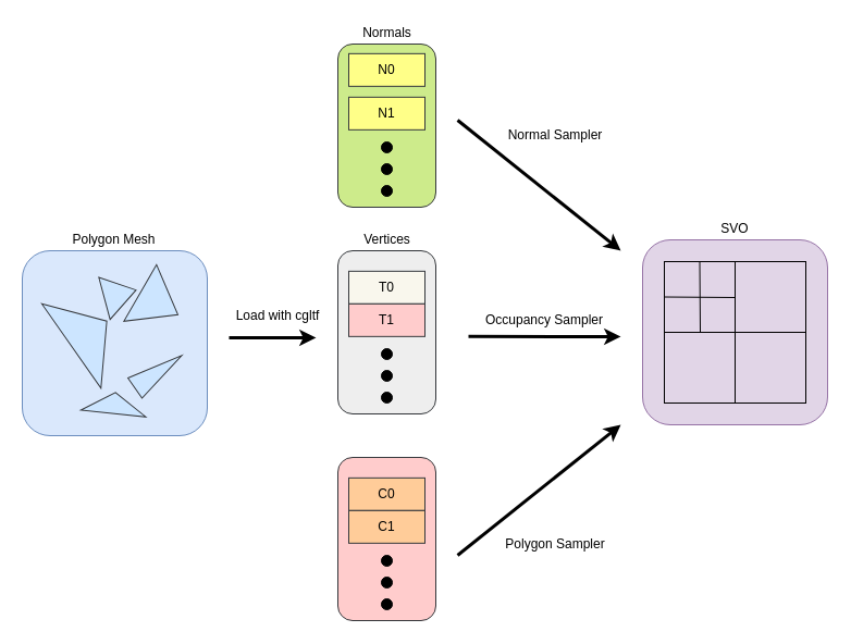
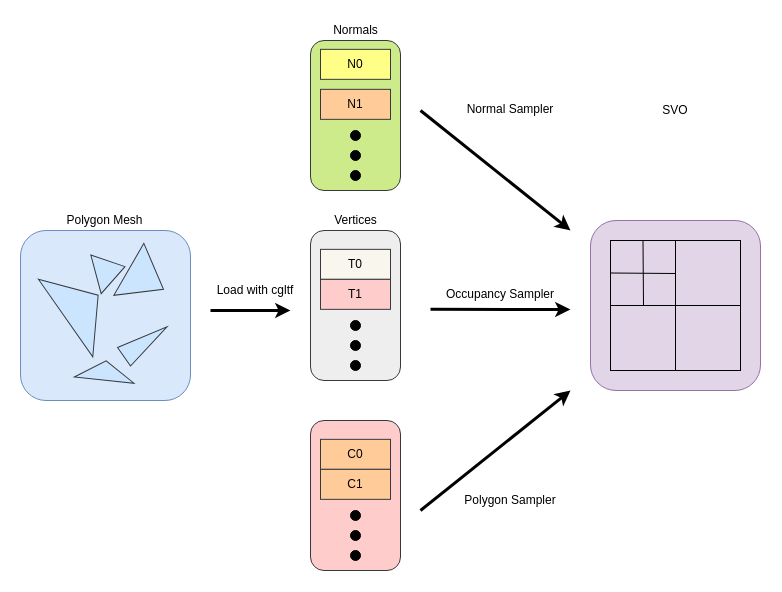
  <mxCell id="0" />
  <mxCell id="1" parent="0" />
  <mxCell id="2" value="" style="rounded=1;whiteSpace=wrap;html=1;fillColor=#dae8fc;strokeColor=#6c8ebf;" vertex="1" parent="1"><mxGeometry x="20" y="230" width="170" height="170" as="geometry" /></mxCell>
  <mxCell id="3" value="Polygon Mesh" style="text;html=1;strokeColor=none;fillColor=none;align=center;verticalAlign=middle;whiteSpace=wrap;rounded=0;" vertex="1" parent="1"><mxGeometry x="57.32" y="210" width="94.64" height="20" as="geometry" /></mxCell>
  <mxCell id="4" value="" style="triangle;whiteSpace=wrap;html=1;rotation=-15;fillColor=#cce5ff;strokeColor=#36393d;" vertex="1" parent="1"><mxGeometry x="95" y="250" width="30" height="40" as="geometry" /></mxCell>
  <mxCell id="5" value="" style="triangle;whiteSpace=wrap;html=1;rotation=30;fillColor=#cce5ff;strokeColor=#36393d;" vertex="1" parent="1"><mxGeometry x="125.67" y="248.84" width="40" height="60" as="geometry" /></mxCell>
  <mxCell id="6" value="" style="triangle;whiteSpace=wrap;html=1;rotation=-35;fillColor=#cce5ff;strokeColor=#36393d;" vertex="1" parent="1"><mxGeometry x="61.48" y="258.69" width="39.75" height="94.85" as="geometry" /></mxCell>
  <mxCell id="7" value="" style="triangle;whiteSpace=wrap;html=1;rotation=-35;fillColor=#cce5ff;strokeColor=#36393d;" vertex="1" parent="1"><mxGeometry x="118.79" y="330" width="52.42" height="22.58" as="geometry" /></mxCell>
  <mxCell id="8" value="" style="triangle;whiteSpace=wrap;html=1;rotation=-84;fillColor=#cce5ff;strokeColor=#36393d;" vertex="1" parent="1"><mxGeometry x="95" y="340" width="19.29" height="60" as="geometry" /></mxCell>
  <mxCell id="9" value="" style="endArrow=classic;html=1;strokeWidth=3;" edge="1" parent="1"><mxGeometry width="50" height="50" relative="1" as="geometry"><mxPoint x="210" y="310" as="sourcePoint" /><mxPoint x="290" y="310" as="targetPoint" /></mxGeometry></mxCell>
  <mxCell id="10" value="Load with cgltf" style="text;html=1;strokeColor=none;fillColor=none;align=center;verticalAlign=middle;whiteSpace=wrap;rounded=0;" vertex="1" parent="1"><mxGeometry x="200" y="280" width="110" height="20" as="geometry" /></mxCell>
  <mxCell id="11" value="" style="rounded=1;whiteSpace=wrap;html=1;fillColor=#eeeeee;strokeColor=#36393d;" vertex="1" parent="1"><mxGeometry x="310" y="230" width="90" height="150" as="geometry" /></mxCell>
  <mxCell id="12" value="T0" style="rounded=0;whiteSpace=wrap;html=1;fillColor=#f9f7ed;strokeColor=#36393d;" vertex="1" parent="1"><mxGeometry x="320" y="248.84" width="70" height="30" as="geometry" /></mxCell>
  <mxCell id="13" value="T1" style="rounded=0;whiteSpace=wrap;html=1;fillColor=#ffcccc;strokeColor=#36393d;" vertex="1" parent="1"><mxGeometry x="320" y="278.84" width="70" height="30" as="geometry" /></mxCell>
  <mxCell id="14" value="" style="ellipse;whiteSpace=wrap;html=1;aspect=fixed;fillColor=#000000;" vertex="1" parent="1"><mxGeometry x="350" y="320" width="10" height="10" as="geometry" /></mxCell>
  <mxCell id="15" value="" style="ellipse;whiteSpace=wrap;html=1;aspect=fixed;strokeColor=#000000;fillColor=#000000;" vertex="1" parent="1"><mxGeometry x="350" y="340" width="10" height="10" as="geometry" /></mxCell>
  <mxCell id="16" value="" style="ellipse;whiteSpace=wrap;html=1;aspect=fixed;fillColor=#000000;" vertex="1" parent="1"><mxGeometry x="350" y="360" width="10" height="10" as="geometry" /></mxCell>
  <mxCell id="17" value="Vertices" style="text;html=1;strokeColor=none;fillColor=none;align=center;verticalAlign=middle;whiteSpace=wrap;rounded=0;" vertex="1" parent="1"><mxGeometry x="307.68" y="210" width="94.64" height="20" as="geometry" /></mxCell>
  <mxCell id="18" value="" style="rounded=1;whiteSpace=wrap;html=1;fillColor=#ffcccc;strokeColor=#36393d;" vertex="1" parent="1"><mxGeometry x="310" y="420" width="90" height="150" as="geometry" /></mxCell>
  <mxCell id="19" value="C0" style="rounded=0;whiteSpace=wrap;html=1;fillColor=#ffcc99;strokeColor=#36393d;" vertex="1" parent="1"><mxGeometry x="320" y="438.84" width="70" height="30" as="geometry" /></mxCell>
  <mxCell id="20" value="C1" style="rounded=0;whiteSpace=wrap;html=1;fillColor=#ffcc99;strokeColor=#36393d;" vertex="1" parent="1"><mxGeometry x="320" y="468.84" width="70" height="30" as="geometry" /></mxCell>
  <mxCell id="21" value="" style="ellipse;whiteSpace=wrap;html=1;aspect=fixed;fillColor=#000000;" vertex="1" parent="1"><mxGeometry x="350" y="510" width="10" height="10" as="geometry" /></mxCell>
  <mxCell id="22" value="" style="ellipse;whiteSpace=wrap;html=1;aspect=fixed;strokeColor=#000000;fillColor=#000000;" vertex="1" parent="1"><mxGeometry x="350" y="530" width="10" height="10" as="geometry" /></mxCell>
  <mxCell id="23" value="" style="ellipse;whiteSpace=wrap;html=1;aspect=fixed;fillColor=#000000;" vertex="1" parent="1"><mxGeometry x="350" y="550" width="10" height="10" as="geometry" /></mxCell>
  <mxCell id="24" value="" style="rounded=1;whiteSpace=wrap;html=1;fillColor=#cdeb8b;strokeColor=#36393d;" vertex="1" parent="1"><mxGeometry x="310" y="40" width="90" height="150" as="geometry" /></mxCell>
  <mxCell id="25" value="N0" style="rounded=0;whiteSpace=wrap;html=1;fillColor=#ffff88;strokeColor=#36393d;" vertex="1" parent="1"><mxGeometry x="320" y="48.84" width="70" height="30" as="geometry" /></mxCell>
- <mxCell id="26" value="N1" style="rounded=0;whiteSpace=wrap;html=1;fillColor=#ffff88;strokeColor=#36393d;" vertex="1" parent="1"><mxGeometry x="320" y="88.84" width="70" height="30" as="geometry" /></mxCell>
+ <mxCell id="26" value="N1" style="rounded=0;whiteSpace=wrap;html=1;fillColor=#ffcc99;strokeColor=#36393d;" vertex="1" parent="1"><mxGeometry x="320" y="88.84" width="70" height="30" as="geometry" /></mxCell>
  <mxCell id="27" value="" style="ellipse;whiteSpace=wrap;html=1;aspect=fixed;fillColor=#000000;" vertex="1" parent="1"><mxGeometry x="350" y="130" width="10" height="10" as="geometry" /></mxCell>
  <mxCell id="28" value="" style="ellipse;whiteSpace=wrap;html=1;aspect=fixed;strokeColor=#000000;fillColor=#000000;" vertex="1" parent="1"><mxGeometry x="350" y="150" width="10" height="10" as="geometry" /></mxCell>
  <mxCell id="29" value="" style="ellipse;whiteSpace=wrap;html=1;aspect=fixed;fillColor=#000000;" vertex="1" parent="1"><mxGeometry x="350" y="170" width="10" height="10" as="geometry" /></mxCell>
  <mxCell id="30" value="Normals" style="text;html=1;strokeColor=none;fillColor=none;align=center;verticalAlign=middle;whiteSpace=wrap;rounded=0;" vertex="1" parent="1"><mxGeometry x="307.68" y="20" width="94.64" height="20" as="geometry" /></mxCell>
  <mxCell id="31" value="" style="endArrow=classic;html=1;strokeWidth=3;" edge="1" parent="1"><mxGeometry width="50" height="50" relative="1" as="geometry"><mxPoint x="420" y="110" as="sourcePoint" /><mxPoint x="570" y="230" as="targetPoint" /></mxGeometry></mxCell>
  <mxCell id="32" value="" style="endArrow=classic;html=1;strokeWidth=3;" edge="1" parent="1"><mxGeometry width="50" height="50" relative="1" as="geometry"><mxPoint x="430" y="308.84" as="sourcePoint" /><mxPoint x="570" y="309" as="targetPoint" /></mxGeometry></mxCell>
  <mxCell id="33" value="" style="endArrow=classic;html=1;strokeWidth=3;" edge="1" parent="1"><mxGeometry width="50" height="50" relative="1" as="geometry"><mxPoint x="420" y="510" as="sourcePoint" /><mxPoint x="570" y="390" as="targetPoint" /></mxGeometry></mxCell>
  <mxCell id="34" value="Occupancy Sampler" style="text;html=1;strokeColor=none;fillColor=none;align=center;verticalAlign=middle;whiteSpace=wrap;rounded=0;" vertex="1" parent="1"><mxGeometry x="430" y="283.84" width="140" height="20" as="geometry" /></mxCell>
  <mxCell id="35" value="Polygon Sampler" style="text;html=1;strokeColor=none;fillColor=none;align=center;verticalAlign=middle;whiteSpace=wrap;rounded=0;" vertex="1" parent="1"><mxGeometry x="440" y="490" width="140" height="20" as="geometry" /></mxCell>
- <mxCell id="36" value="Normal Sampler" style="text;html=1;strokeColor=none;fillColor=none;align=center;verticalAlign=middle;whiteSpace=wrap;rounded=0;" vertex="1" parent="1"><mxGeometry x="440" y="113.84" width="140" height="20" as="geometry" /></mxCell>
+ <mxCell id="36" value="Normal Sampler" style="text;html=1;strokeColor=none;fillColor=none;align=center;verticalAlign=middle;whiteSpace=wrap;rounded=0;" vertex="1" parent="1"><mxGeometry x="440" y="98.84" width="140" height="20" as="geometry" /></mxCell>
  <mxCell id="37" value="" style="rounded=1;whiteSpace=wrap;html=1;fillColor=#e1d5e7;strokeColor=#9673a6;" vertex="1" parent="1"><mxGeometry x="590" y="220" width="170" height="170" as="geometry" /></mxCell>
  <mxCell id="38" value="" style="whiteSpace=wrap;html=1;aspect=fixed;strokeColor=#000000;fillColor=none;" vertex="1" parent="1"><mxGeometry x="610" y="240" width="130" height="130" as="geometry" /></mxCell>
  <mxCell id="39" value="" style="endArrow=none;html=1;strokeWidth=1;exitX=0.5;exitY=1;exitDx=0;exitDy=0;entryX=0.5;entryY=0;entryDx=0;entryDy=0;" edge="1" parent="1" source="38" target="38"><mxGeometry width="50" height="50" relative="1" as="geometry"><mxPoint x="630" y="330" as="sourcePoint" /><mxPoint x="680" y="280" as="targetPoint" /></mxGeometry></mxCell>
  <mxCell id="40" value="" style="endArrow=none;html=1;strokeWidth=1;exitX=0;exitY=0.5;exitDx=0;exitDy=0;entryX=1;entryY=0.5;entryDx=0;entryDy=0;" edge="1" parent="1" source="38" target="38"><mxGeometry width="50" height="50" relative="1" as="geometry"><mxPoint x="685" y="380" as="sourcePoint" /><mxPoint x="685" y="250" as="targetPoint" /></mxGeometry></mxCell>
  <mxCell id="41" value="" style="endArrow=none;html=1;strokeWidth=1;exitX=0.25;exitY=0;exitDx=0;exitDy=0;" edge="1" parent="1" source="38"><mxGeometry width="50" height="50" relative="1" as="geometry"><mxPoint x="620" y="315" as="sourcePoint" /><mxPoint x="643" y="305" as="targetPoint" /></mxGeometry></mxCell>
  <mxCell id="42" value="" style="endArrow=none;html=1;strokeWidth=1;entryX=0;entryY=0.25;entryDx=0;entryDy=0;" edge="1" parent="1" target="38"><mxGeometry width="50" height="50" relative="1" as="geometry"><mxPoint x="675" y="273" as="sourcePoint" /><mxPoint x="653" y="315" as="targetPoint" /></mxGeometry></mxCell>
- <mxCell id="43" value="SVO" style="text;html=1;strokeColor=none;fillColor=none;align=center;verticalAlign=middle;whiteSpace=wrap;rounded=0;" vertex="1" parent="1"><mxGeometry x="605" y="200" width="140" height="20" as="geometry" /></mxCell>
+ <mxCell id="43" value="SVO" style="text;html=1;strokeColor=none;fillColor=none;align=center;verticalAlign=middle;whiteSpace=wrap;rounded=0;" vertex="1" parent="1"><mxGeometry x="605" y="100" width="140" height="20" as="geometry" /></mxCell>
